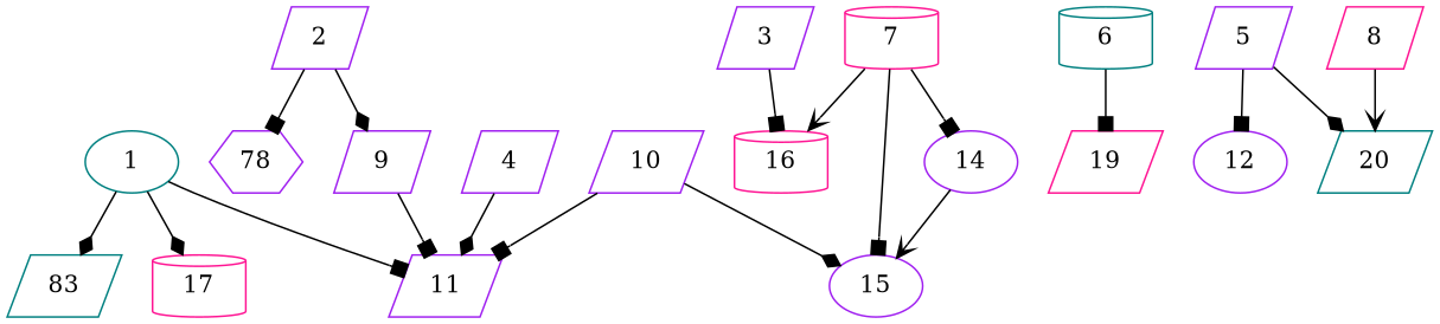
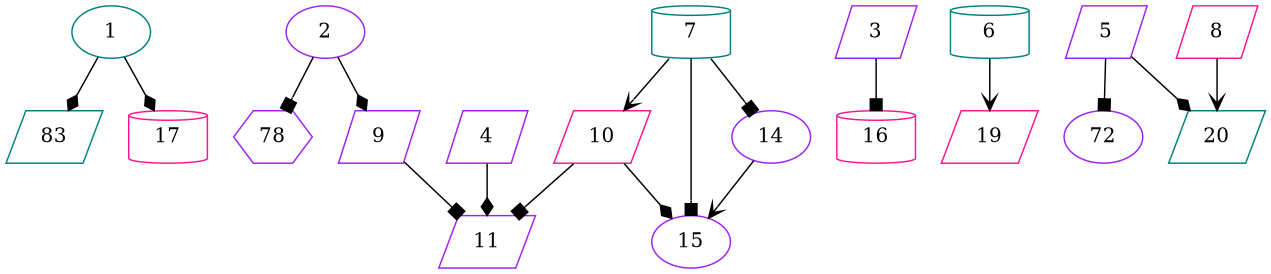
  digraph {
    node [Weight=35 color=purple shape=parallelogram]
    edge [Weight=15 arrowhead=box]
    1 [color=teal shape=ellipse]
    11 [Weight=34]
    n3 [Weight=31 color=teal label=83]
    17 [Weight=40 color=deeppink shape=cylinder]
-   2 [Weight=30]
+   2 [Weight=30 shape=ellipse]
    n6 [Weight=26 label=78 shape=hexagon]
    9 [Weight=19]
    3 [Weight=30]
    16 [color=deeppink shape=cylinder]
    4 [Weight=31]
    15 [Weight=21 shape=ellipse]
    19 [Weight=29 color=deeppink]
    5 [Weight=21]
-   12 [Weight=16 shape=ellipse]
+   12 [Weight=16 shape=ellipse label=72]
    20 [Weight=37 color=teal]
    6 [Weight=38 color=teal shape=cylinder]
-   7 [Weight=19 color=deeppink shape=cylinder]
+   7 [Weight=19 color=teal shape=cylinder]
    14 [shape=ellipse]
    8 [Weight=17 color=deeppink]
-   10 [Weight=28]
-   1 -> 11 [Weight=3]
+   10 [Weight=28 color=deeppink]
    1 -> n3 [Weight=3 arrowhead=diamond]
    1 -> 17 [Weight=16 arrowhead=diamond]
    2 -> n6 [Weight=5]
    2 -> 9 [arrowhead=diamond]
    9 -> 11
    3 -> 16 [Weight=0]
    4 -> 11 [Weight=10 arrowhead=diamond]
    5 -> 12 [Weight=12]
    5 -> 20 [Weight=14 arrowhead=diamond]
-   6 -> 19
-   7 -> 16 [Weight=19 arrowhead=vee]
+   6 -> 19 [arrowhead=vee]
+   7 -> 10 [Weight=19 arrowhead=vee]
    7 -> 15 [Weight=6]
    7 -> 14 [Weight=5]
    14 -> 15 [Weight=0 arrowhead=vee]
    8 -> 20 [Weight=4 arrowhead=vee]
    10 -> 11 [Weight=1]
    10 -> 15 [Weight=11 arrowhead=diamond]
  }
